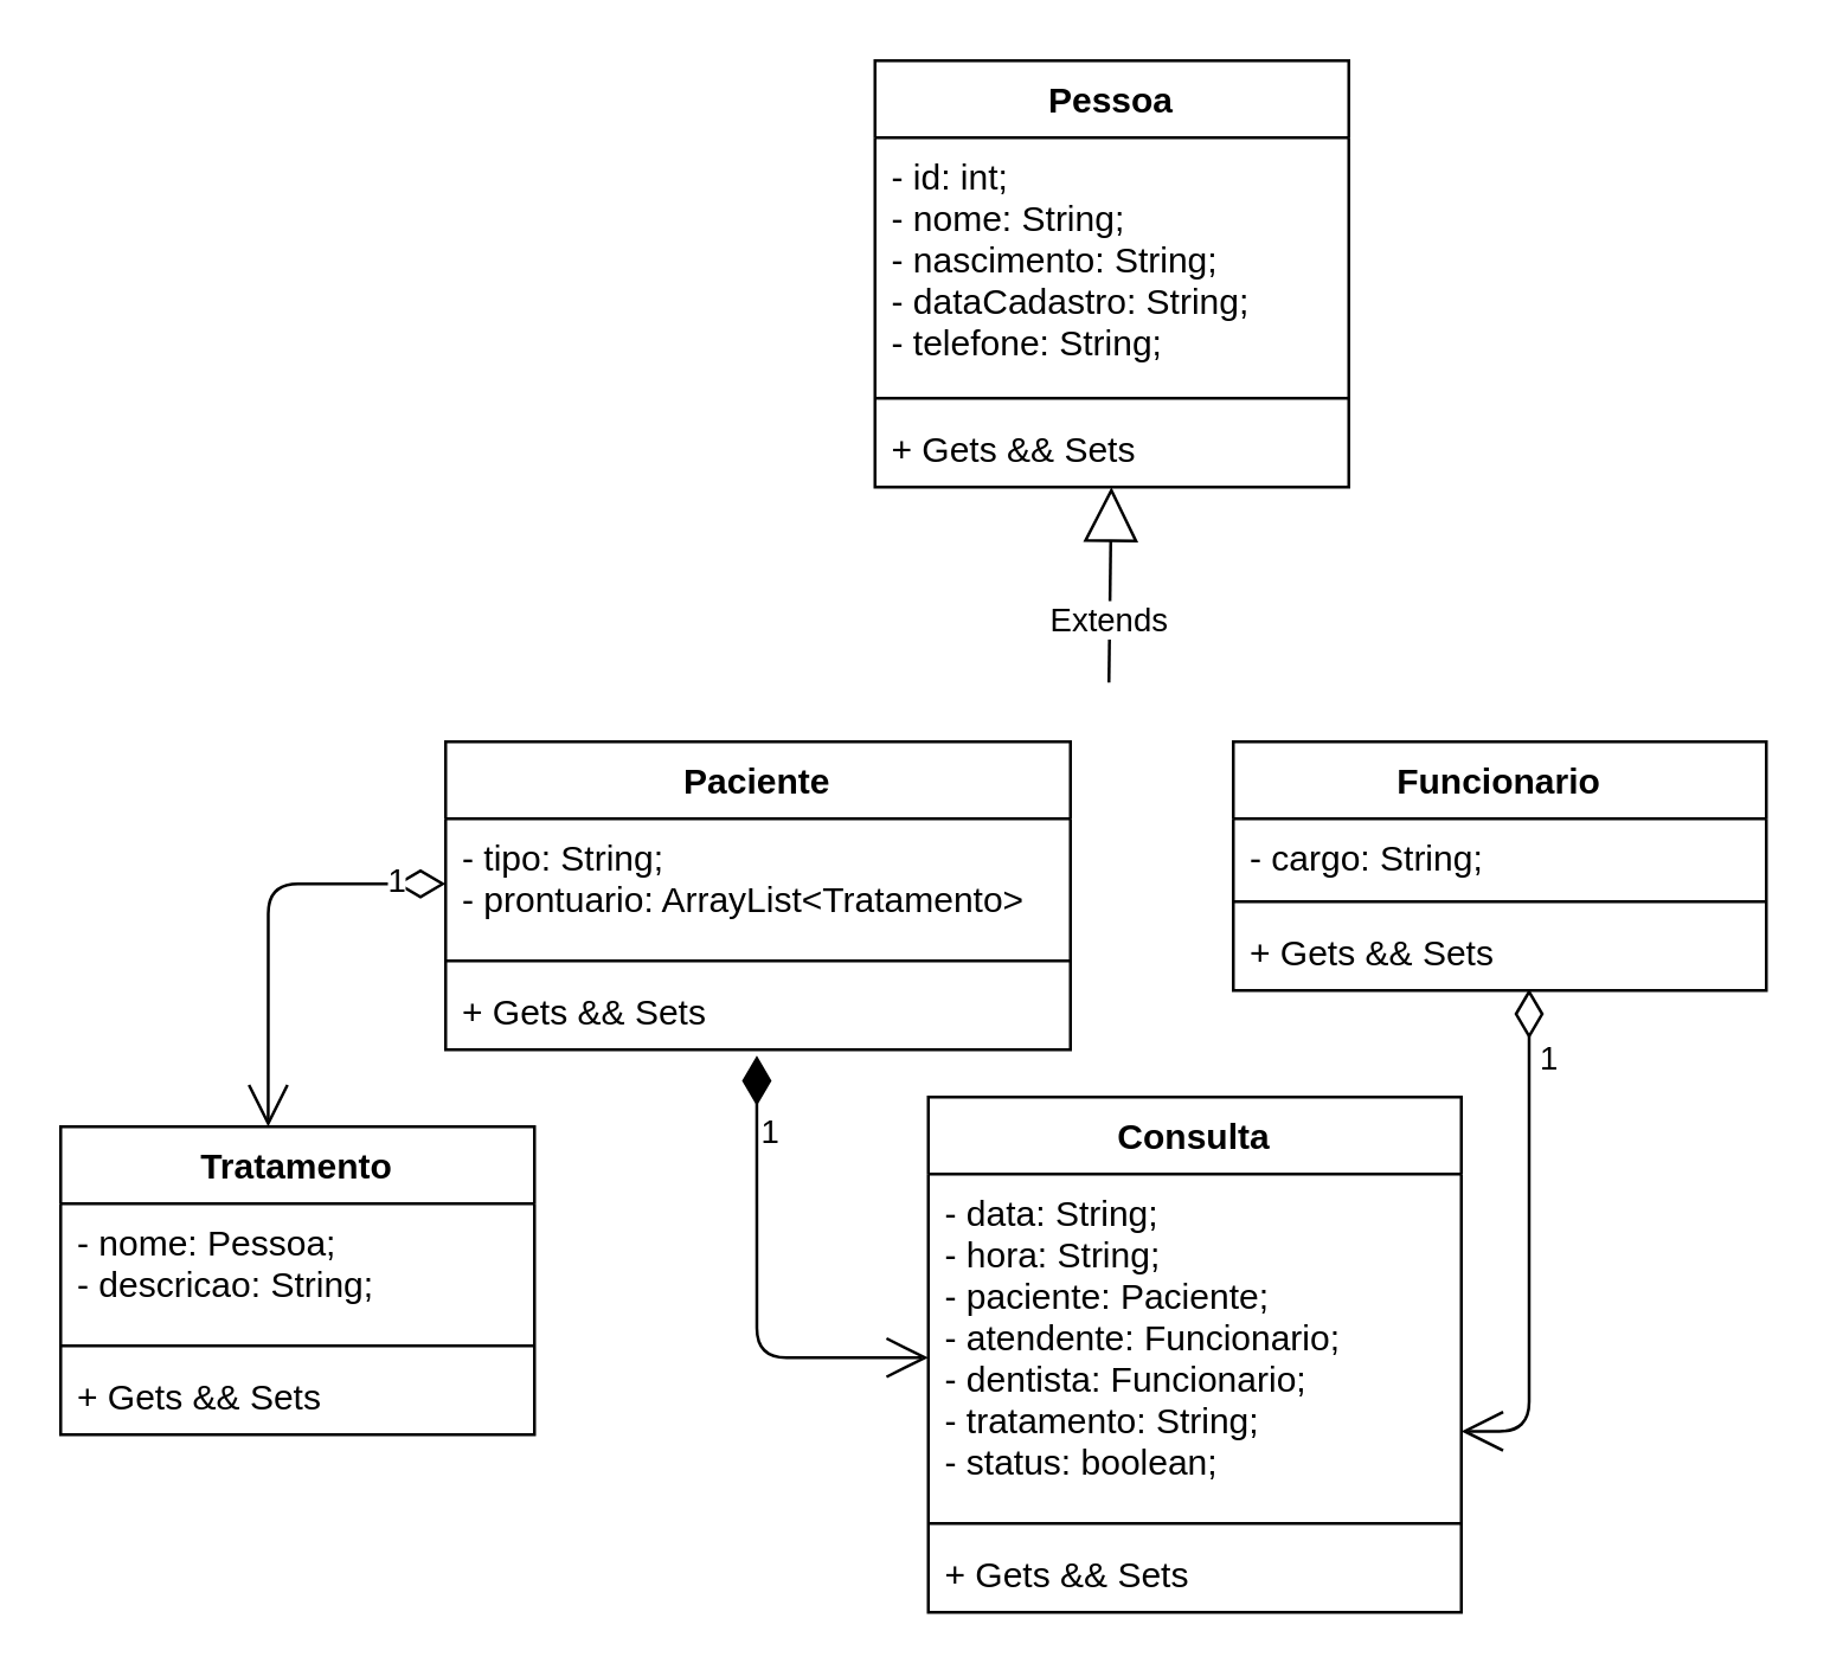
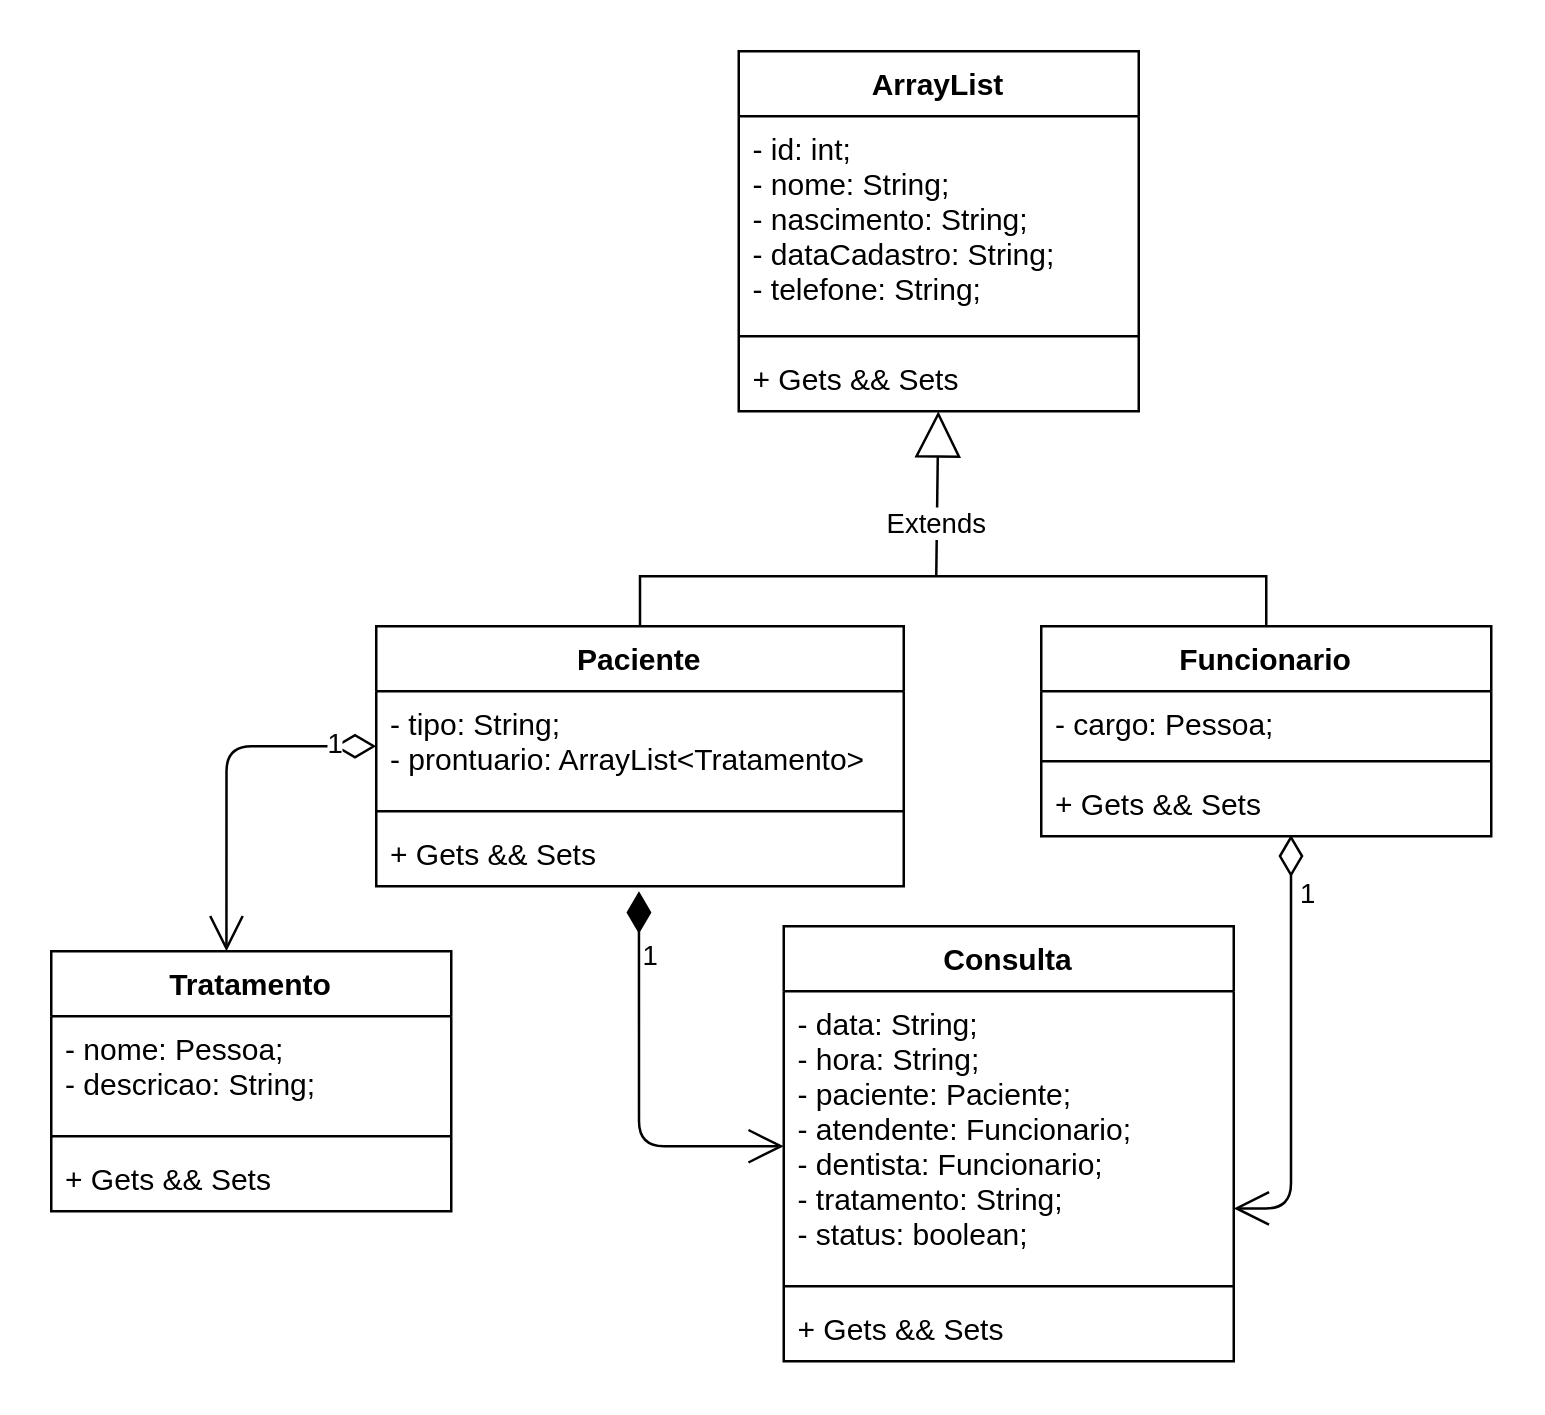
  <mxCell id="0" />
  <mxCell id="1" parent="0" />
+ <mxCell id="2" style="edgeStyle=orthogonalEdgeStyle;rounded=0;orthogonalLoop=1;jettySize=auto;html=1;exitX=0.5;exitY=0;exitDx=0;exitDy=0;entryX=0.5;entryY=0;entryDx=0;entryDy=0;endArrow=none;endFill=0;" parent="1" source="6" target="10" edge="1"><mxGeometry relative="1" as="geometry" /></mxCell>
  <mxCell id="3" value="Extends" style="endArrow=block;endSize=16;endFill=0;html=1;" parent="1" target="17" edge="1"><mxGeometry x="-0.375" width="160" relative="1" as="geometry"><mxPoint x="374" y="230" as="sourcePoint" /><mxPoint x="465" y="110" as="targetPoint" /><mxPoint as="offset" /></mxGeometry></mxCell>
  <mxCell id="4" value="1" style="endArrow=open;html=1;endSize=12;startArrow=diamondThin;startSize=14;startFill=0;edgeStyle=orthogonalEdgeStyle;align=left;verticalAlign=bottom;entryX=1;entryY=0.762;entryDx=0;entryDy=0;entryPerimeter=0;exitX=0.555;exitY=0.978;exitDx=0;exitDy=0;exitPerimeter=0;" parent="1" source="13" target="19" edge="1"><mxGeometry x="-0.62" y="2" relative="1" as="geometry"><mxPoint x="523" y="340" as="sourcePoint" /><mxPoint x="305" y="468" as="targetPoint" /><mxPoint as="offset" /></mxGeometry></mxCell>
  <mxCell id="5" value="1" style="endArrow=open;html=1;endSize=12;startArrow=diamondThin;startSize=14;startFill=1;edgeStyle=orthogonalEdgeStyle;align=left;verticalAlign=bottom;exitX=0.498;exitY=1.077;exitDx=0;exitDy=0;exitPerimeter=0;" parent="1" source="9" target="19" edge="1"><mxGeometry x="-0.557" relative="1" as="geometry"><mxPoint x="270" y="360" as="sourcePoint" /><mxPoint x="385" y="150" as="targetPoint" /><Array as="points"><mxPoint x="255" y="458" /></Array><mxPoint as="offset" /></mxGeometry></mxCell>
  <mxCell id="6" value="Paciente" style="swimlane;fontStyle=1;align=center;verticalAlign=top;childLayout=stackLayout;horizontal=1;startSize=26;horizontalStack=0;resizeParent=1;resizeParentMax=0;resizeLast=0;collapsible=1;marginBottom=0;" parent="1" vertex="1"><mxGeometry x="150" y="250" width="211" height="104" as="geometry" /></mxCell>
  <mxCell id="7" value="- tipo: String;&#10;- prontuario: ArrayList&lt;Tratamento&gt;" style="text;strokeColor=none;fillColor=none;align=left;verticalAlign=top;spacingLeft=4;spacingRight=4;overflow=hidden;rotatable=0;points=[[0,0.5],[1,0.5]];portConstraint=eastwest;" parent="6" vertex="1"><mxGeometry y="26" width="211" height="44" as="geometry" /></mxCell>
  <mxCell id="8" value="" style="line;strokeWidth=1;fillColor=none;align=left;verticalAlign=middle;spacingTop=-1;spacingLeft=3;spacingRight=3;rotatable=0;labelPosition=right;points=[];portConstraint=eastwest;" parent="6" vertex="1"><mxGeometry y="70" width="211" height="8" as="geometry" /></mxCell>
  <mxCell id="9" value="+ Gets &amp;&amp; Sets" style="text;strokeColor=none;fillColor=none;align=left;verticalAlign=top;spacingLeft=4;spacingRight=4;overflow=hidden;rotatable=0;points=[[0,0.5],[1,0.5]];portConstraint=eastwest;" parent="6" vertex="1"><mxGeometry y="78" width="211" height="26" as="geometry" /></mxCell>
  <mxCell id="10" value="Funcionario" style="swimlane;fontStyle=1;align=center;verticalAlign=top;childLayout=stackLayout;horizontal=1;startSize=26;horizontalStack=0;resizeParent=1;resizeParentMax=0;resizeLast=0;collapsible=1;marginBottom=0;" parent="1" vertex="1"><mxGeometry x="416" y="250" width="180" height="84" as="geometry" /></mxCell>
- <mxCell id="11" value="- cargo: String;" style="text;strokeColor=none;fillColor=none;align=left;verticalAlign=top;spacingLeft=4;spacingRight=4;overflow=hidden;rotatable=0;points=[[0,0.5],[1,0.5]];portConstraint=eastwest;" parent="10" vertex="1"><mxGeometry y="26" width="180" height="24" as="geometry" /></mxCell>
+ <mxCell id="11" value="- cargo: Pessoa;" style="text;strokeColor=none;fillColor=none;align=left;verticalAlign=top;spacingLeft=4;spacingRight=4;overflow=hidden;rotatable=0;points=[[0,0.5],[1,0.5]];portConstraint=eastwest;" parent="10" vertex="1"><mxGeometry y="26" width="180" height="24" as="geometry" /></mxCell>
  <mxCell id="12" value="" style="line;strokeWidth=1;fillColor=none;align=left;verticalAlign=middle;spacingTop=-1;spacingLeft=3;spacingRight=3;rotatable=0;labelPosition=right;points=[];portConstraint=eastwest;" parent="10" vertex="1"><mxGeometry y="50" width="180" height="8" as="geometry" /></mxCell>
  <mxCell id="13" value="+ Gets &amp;&amp; Sets" style="text;strokeColor=none;fillColor=none;align=left;verticalAlign=top;spacingLeft=4;spacingRight=4;overflow=hidden;rotatable=0;points=[[0,0.5],[1,0.5]];portConstraint=eastwest;" parent="10" vertex="1"><mxGeometry y="58" width="180" height="26" as="geometry" /></mxCell>
- <mxCell id="14" value="Pessoa" style="swimlane;fontStyle=1;align=center;verticalAlign=top;childLayout=stackLayout;horizontal=1;startSize=26;horizontalStack=0;resizeParent=1;resizeParentMax=0;resizeLast=0;collapsible=1;marginBottom=0;" parent="1" vertex="1"><mxGeometry x="295" y="20" width="160" height="144" as="geometry" /></mxCell>
+ <mxCell id="14" value="ArrayList" style="swimlane;fontStyle=1;align=center;verticalAlign=top;childLayout=stackLayout;horizontal=1;startSize=26;horizontalStack=0;resizeParent=1;resizeParentMax=0;resizeLast=0;collapsible=1;marginBottom=0;" parent="1" vertex="1"><mxGeometry x="295" y="20" width="160" height="144" as="geometry" /></mxCell>
  <mxCell id="15" value="- id: int;&#10;- nome: String;&#10;- nascimento: String;&#10;- dataCadastro: String;&#10;- telefone: String;" style="text;strokeColor=none;fillColor=none;align=left;verticalAlign=top;spacingLeft=4;spacingRight=4;overflow=hidden;rotatable=0;points=[[0,0.5],[1,0.5]];portConstraint=eastwest;" parent="14" vertex="1"><mxGeometry y="26" width="160" height="84" as="geometry" /></mxCell>
  <mxCell id="16" value="" style="line;strokeWidth=1;fillColor=none;align=left;verticalAlign=middle;spacingTop=-1;spacingLeft=3;spacingRight=3;rotatable=0;labelPosition=right;points=[];portConstraint=eastwest;" parent="14" vertex="1"><mxGeometry y="110" width="160" height="8" as="geometry" /></mxCell>
  <mxCell id="17" value="+ Gets &amp;&amp; Sets" style="text;strokeColor=none;fillColor=none;align=left;verticalAlign=top;spacingLeft=4;spacingRight=4;overflow=hidden;rotatable=0;points=[[0,0.5],[1,0.5]];portConstraint=eastwest;" parent="14" vertex="1"><mxGeometry y="118" width="160" height="26" as="geometry" /></mxCell>
  <mxCell id="18" value="Consulta" style="swimlane;fontStyle=1;align=center;verticalAlign=top;childLayout=stackLayout;horizontal=1;startSize=26;horizontalStack=0;resizeParent=1;resizeParentMax=0;resizeLast=0;collapsible=1;marginBottom=0;" parent="1" vertex="1"><mxGeometry x="313" y="370" width="180" height="174" as="geometry" /></mxCell>
  <mxCell id="19" value="- data: String;&#10;- hora: String;&#10;- paciente: Paciente;&#10;- atendente: Funcionario;&#10;- dentista: Funcionario;&#10;- tratamento: String;&#10;- status: boolean;" style="text;strokeColor=none;fillColor=none;align=left;verticalAlign=top;spacingLeft=4;spacingRight=4;overflow=hidden;rotatable=0;points=[[0,0.5],[1,0.5]];portConstraint=eastwest;" parent="18" vertex="1"><mxGeometry y="26" width="180" height="114" as="geometry" /></mxCell>
  <mxCell id="20" value="" style="line;strokeWidth=1;fillColor=none;align=left;verticalAlign=middle;spacingTop=-1;spacingLeft=3;spacingRight=3;rotatable=0;labelPosition=right;points=[];portConstraint=eastwest;" parent="18" vertex="1"><mxGeometry y="140" width="180" height="8" as="geometry" /></mxCell>
  <mxCell id="21" value="+ Gets &amp;&amp; Sets" style="text;strokeColor=none;fillColor=none;align=left;verticalAlign=top;spacingLeft=4;spacingRight=4;overflow=hidden;rotatable=0;points=[[0,0.5],[1,0.5]];portConstraint=eastwest;" parent="18" vertex="1"><mxGeometry y="148" width="180" height="26" as="geometry" /></mxCell>
  <mxCell id="22" value="1" style="endArrow=open;html=1;endSize=12;startArrow=diamondThin;startSize=14;startFill=0;edgeStyle=orthogonalEdgeStyle;align=left;verticalAlign=bottom;entryX=0.438;entryY=0;entryDx=0;entryDy=0;entryPerimeter=0;" parent="1" source="7" target="23" edge="1"><mxGeometry x="-0.697" y="8" relative="1" as="geometry"><mxPoint x="30" y="280" as="sourcePoint" /><mxPoint x="100" y="380" as="targetPoint" /><mxPoint as="offset" /><Array as="points"><mxPoint x="90" y="298" /></Array></mxGeometry></mxCell>
  <mxCell id="23" value="Tratamento&#10;" style="swimlane;fontStyle=1;align=center;verticalAlign=top;childLayout=stackLayout;horizontal=1;startSize=26;horizontalStack=0;resizeParent=1;resizeParentMax=0;resizeLast=0;collapsible=1;marginBottom=0;" parent="1" vertex="1"><mxGeometry x="20" y="380" width="160" height="104" as="geometry" /></mxCell>
  <mxCell id="24" value="- nome: Pessoa;&#10;- descricao: String;" style="text;strokeColor=none;fillColor=none;align=left;verticalAlign=top;spacingLeft=4;spacingRight=4;overflow=hidden;rotatable=0;points=[[0,0.5],[1,0.5]];portConstraint=eastwest;" parent="23" vertex="1"><mxGeometry y="26" width="160" height="44" as="geometry" /></mxCell>
  <mxCell id="25" value="" style="line;strokeWidth=1;fillColor=none;align=left;verticalAlign=middle;spacingTop=-1;spacingLeft=3;spacingRight=3;rotatable=0;labelPosition=right;points=[];portConstraint=eastwest;" parent="23" vertex="1"><mxGeometry y="70" width="160" height="8" as="geometry" /></mxCell>
  <mxCell id="26" value="+ Gets &amp;&amp; Sets" style="text;strokeColor=none;fillColor=none;align=left;verticalAlign=top;spacingLeft=4;spacingRight=4;overflow=hidden;rotatable=0;points=[[0,0.5],[1,0.5]];portConstraint=eastwest;" parent="23" vertex="1"><mxGeometry y="78" width="160" height="26" as="geometry" /></mxCell>
